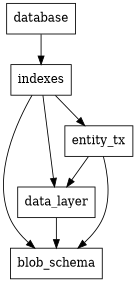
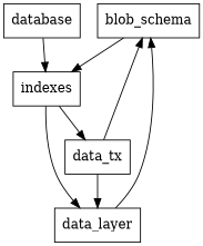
  digraph {
    node [shape=box]
    n1 [label=blob_schema]
    data_layer
-   entity_tx
+   entity_tx [label=data_tx]
    indexes
    database
    data_layer -> n1
    entity_tx -> n1
    entity_tx -> data_layer
-   indexes -> n1
+   n1 -> indexes
    indexes -> data_layer
    indexes -> entity_tx
    database -> indexes
  }
